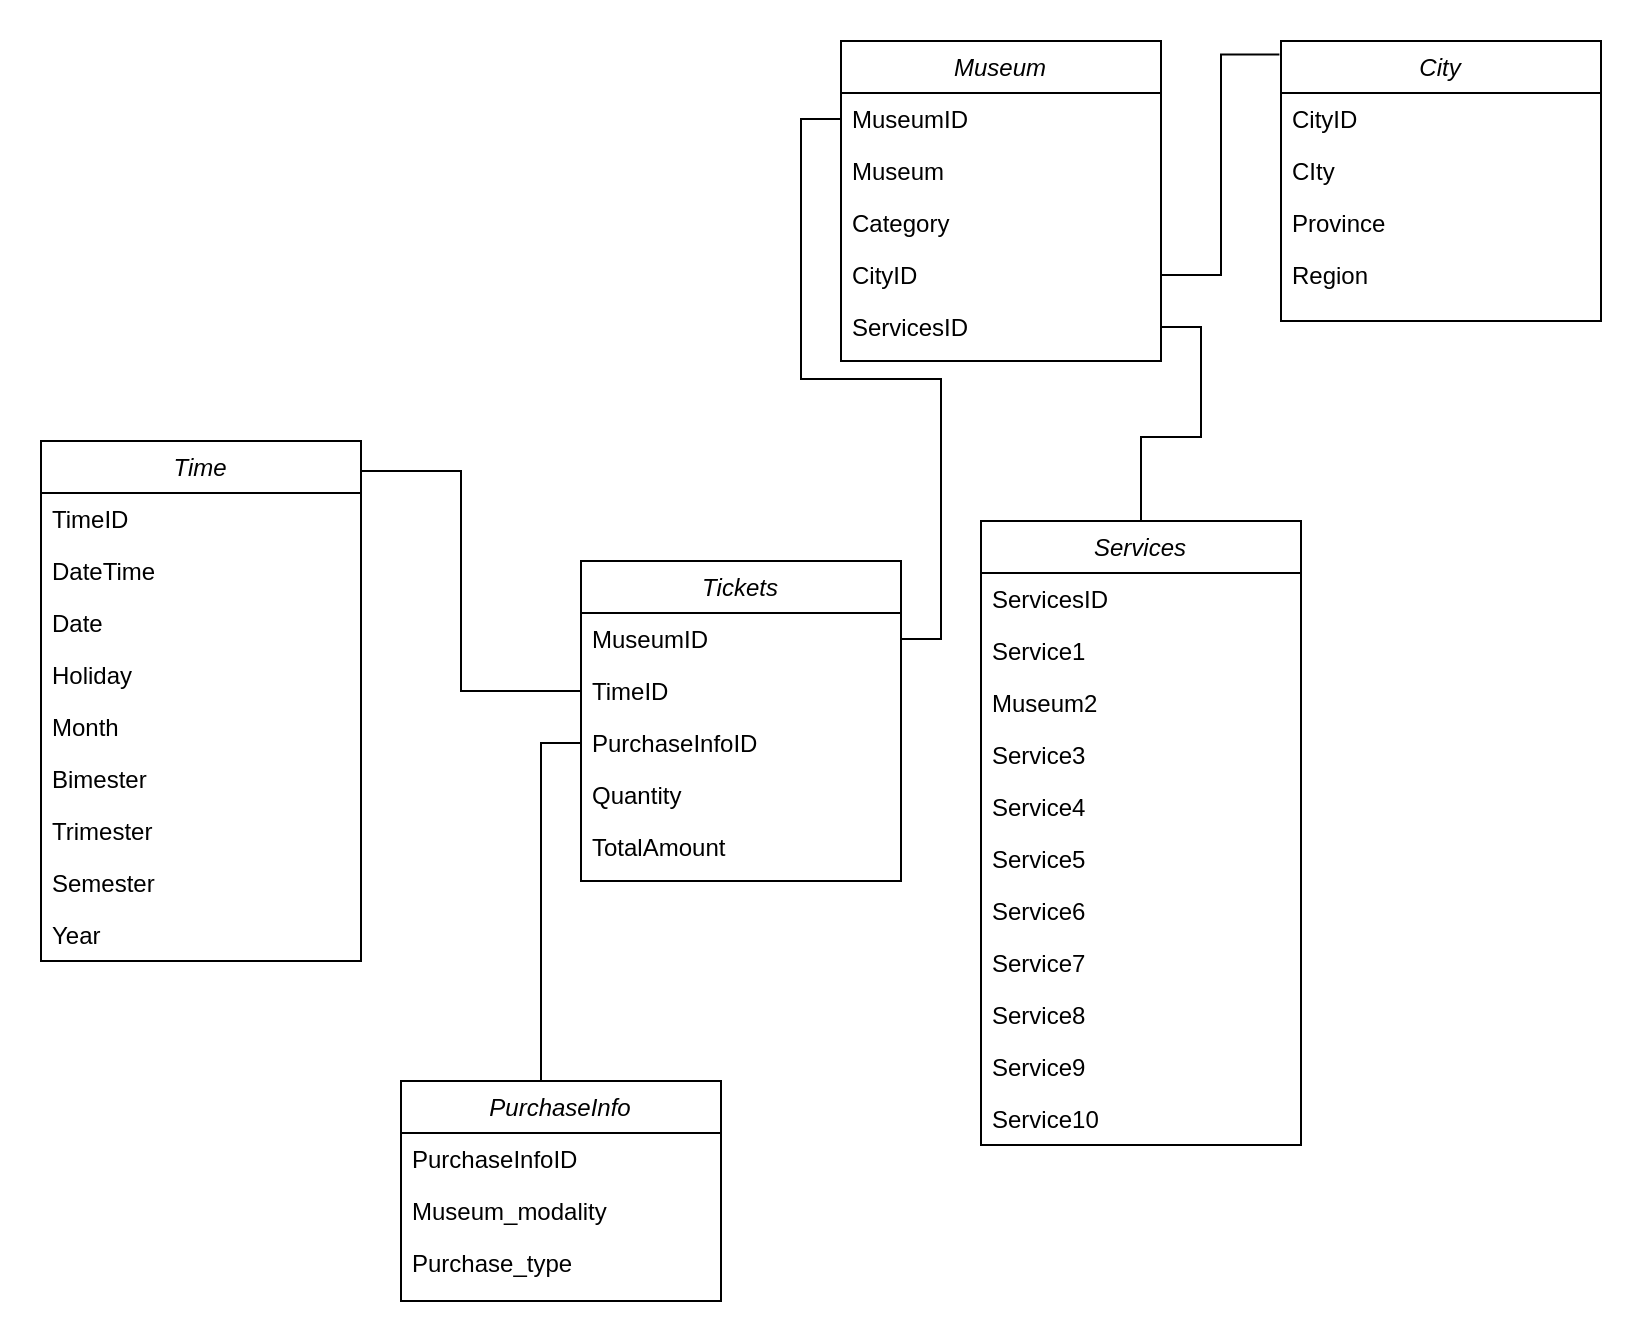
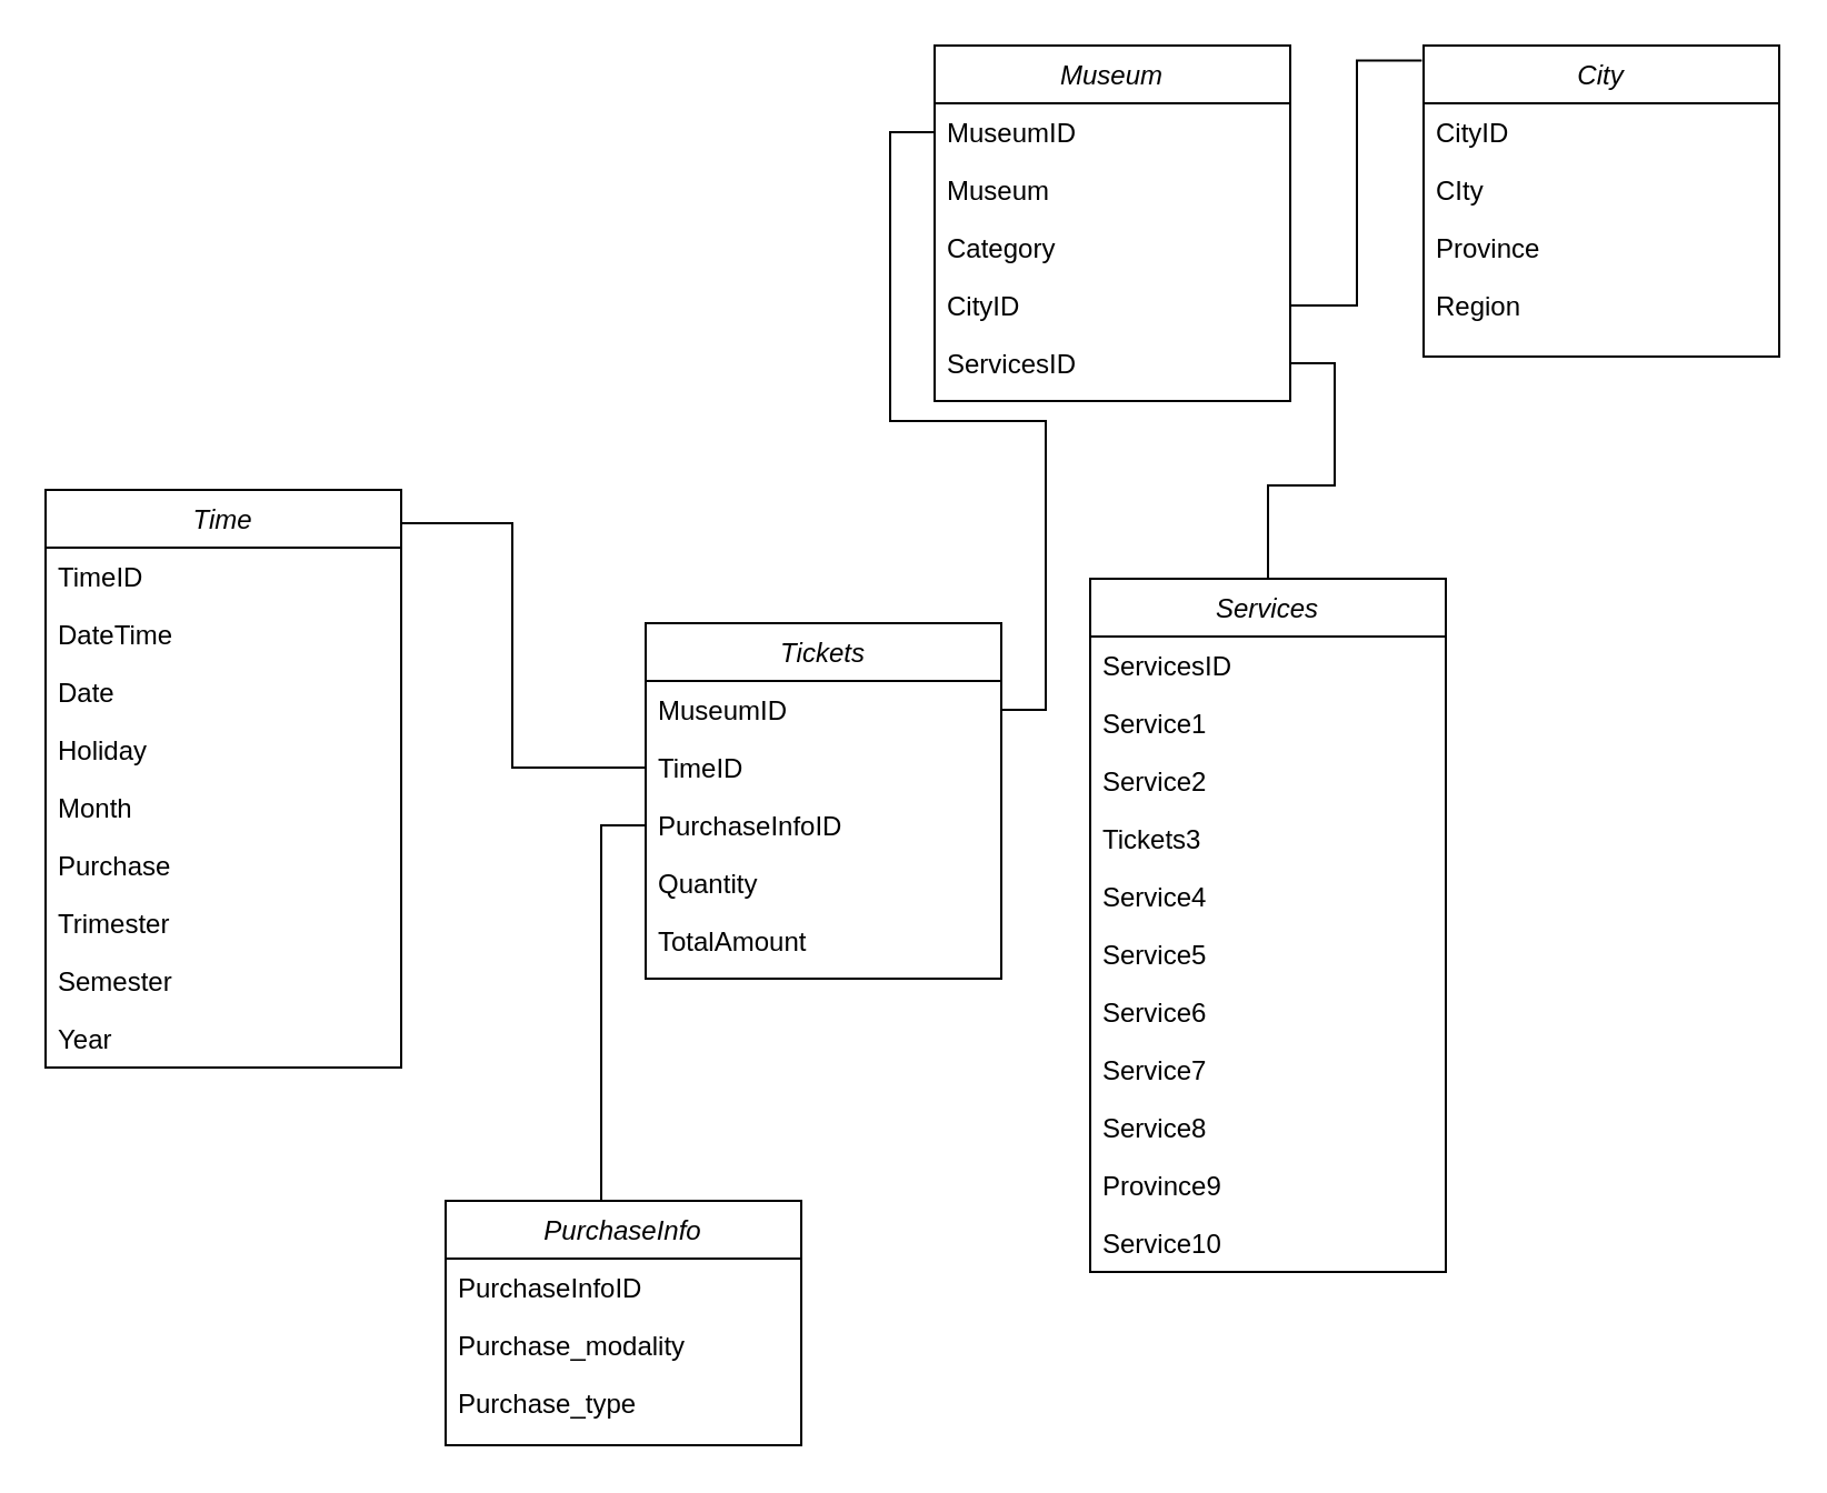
  <mxCell id="0" />
  <mxCell id="1" parent="0" />
  <mxCell id="2" value="Tickets" style="swimlane;fontStyle=2;align=center;verticalAlign=top;childLayout=stackLayout;horizontal=1;startSize=26;horizontalStack=0;resizeParent=1;resizeLast=0;collapsible=1;marginBottom=0;rounded=0;shadow=0;strokeWidth=1;" parent="1" vertex="1"><mxGeometry x="290" y="280" width="160" height="160" as="geometry"><mxRectangle x="230" y="140" width="160" height="26" as="alternateBounds" /></mxGeometry></mxCell>
  <mxCell id="3" value="MuseumID" style="text;align=left;verticalAlign=top;spacingLeft=4;spacingRight=4;overflow=hidden;rotatable=0;points=[[0,0.5],[1,0.5]];portConstraint=eastwest;" parent="2" vertex="1"><mxGeometry y="26" width="160" height="26" as="geometry" /></mxCell>
  <mxCell id="4" value="TimeID" style="text;align=left;verticalAlign=top;spacingLeft=4;spacingRight=4;overflow=hidden;rotatable=0;points=[[0,0.5],[1,0.5]];portConstraint=eastwest;rounded=0;shadow=0;html=0;" parent="2" vertex="1"><mxGeometry y="52" width="160" height="26" as="geometry" /></mxCell>
  <mxCell id="5" value="PurchaseInfoID" style="text;align=left;verticalAlign=top;spacingLeft=4;spacingRight=4;overflow=hidden;rotatable=0;points=[[0,0.5],[1,0.5]];portConstraint=eastwest;rounded=0;shadow=0;html=0;" parent="2" vertex="1"><mxGeometry y="78" width="160" height="26" as="geometry" /></mxCell>
  <mxCell id="6" value="Quantity&#10;" style="text;align=left;verticalAlign=top;spacingLeft=4;spacingRight=4;overflow=hidden;rotatable=0;points=[[0,0.5],[1,0.5]];portConstraint=eastwest;rounded=0;shadow=0;html=0;" vertex="1" parent="2"><mxGeometry y="104" width="160" height="26" as="geometry" /></mxCell>
  <mxCell id="7" value="TotalAmount" style="text;align=left;verticalAlign=top;spacingLeft=4;spacingRight=4;overflow=hidden;rotatable=0;points=[[0,0.5],[1,0.5]];portConstraint=eastwest;rounded=0;shadow=0;html=0;" vertex="1" parent="2"><mxGeometry y="130" width="160" height="26" as="geometry" /></mxCell>
  <mxCell id="8" value="Museum" style="swimlane;fontStyle=2;align=center;verticalAlign=top;childLayout=stackLayout;horizontal=1;startSize=26;horizontalStack=0;resizeParent=1;resizeLast=0;collapsible=1;marginBottom=0;rounded=0;shadow=0;strokeWidth=1;" vertex="1" parent="1"><mxGeometry x="420" y="20" width="160" height="160" as="geometry"><mxRectangle x="230" y="140" width="160" height="26" as="alternateBounds" /></mxGeometry></mxCell>
  <mxCell id="9" value="MuseumID" style="text;align=left;verticalAlign=top;spacingLeft=4;spacingRight=4;overflow=hidden;rotatable=0;points=[[0,0.5],[1,0.5]];portConstraint=eastwest;" vertex="1" parent="8"><mxGeometry y="26" width="160" height="26" as="geometry" /></mxCell>
  <mxCell id="10" value="Museum" style="text;align=left;verticalAlign=top;spacingLeft=4;spacingRight=4;overflow=hidden;rotatable=0;points=[[0,0.5],[1,0.5]];portConstraint=eastwest;rounded=0;shadow=0;html=0;" vertex="1" parent="8"><mxGeometry y="52" width="160" height="26" as="geometry" /></mxCell>
  <mxCell id="11" value="Category" style="text;align=left;verticalAlign=top;spacingLeft=4;spacingRight=4;overflow=hidden;rotatable=0;points=[[0,0.5],[1,0.5]];portConstraint=eastwest;rounded=0;shadow=0;html=0;" vertex="1" parent="8"><mxGeometry y="78" width="160" height="26" as="geometry" /></mxCell>
  <mxCell id="12" value="CityID" style="text;align=left;verticalAlign=top;spacingLeft=4;spacingRight=4;overflow=hidden;rotatable=0;points=[[0,0.5],[1,0.5]];portConstraint=eastwest;rounded=0;shadow=0;html=0;" vertex="1" parent="8"><mxGeometry y="104" width="160" height="26" as="geometry" /></mxCell>
  <mxCell id="13" value="ServicesID" style="text;align=left;verticalAlign=top;spacingLeft=4;spacingRight=4;overflow=hidden;rotatable=0;points=[[0,0.5],[1,0.5]];portConstraint=eastwest;rounded=0;shadow=0;html=0;" vertex="1" parent="8"><mxGeometry y="130" width="160" height="26" as="geometry" /></mxCell>
  <mxCell id="14" value="City" style="swimlane;fontStyle=2;align=center;verticalAlign=top;childLayout=stackLayout;horizontal=1;startSize=26;horizontalStack=0;resizeParent=1;resizeLast=0;collapsible=1;marginBottom=0;rounded=0;shadow=0;strokeWidth=1;" vertex="1" parent="1"><mxGeometry x="640" y="20" width="160" height="140" as="geometry"><mxRectangle x="230" y="140" width="160" height="26" as="alternateBounds" /></mxGeometry></mxCell>
  <mxCell id="15" value="CityID" style="text;align=left;verticalAlign=top;spacingLeft=4;spacingRight=4;overflow=hidden;rotatable=0;points=[[0,0.5],[1,0.5]];portConstraint=eastwest;" vertex="1" parent="14"><mxGeometry y="26" width="160" height="26" as="geometry" /></mxCell>
  <mxCell id="16" value="CIty" style="text;align=left;verticalAlign=top;spacingLeft=4;spacingRight=4;overflow=hidden;rotatable=0;points=[[0,0.5],[1,0.5]];portConstraint=eastwest;rounded=0;shadow=0;html=0;" vertex="1" parent="14"><mxGeometry y="52" width="160" height="26" as="geometry" /></mxCell>
  <mxCell id="17" value="Province" style="text;align=left;verticalAlign=top;spacingLeft=4;spacingRight=4;overflow=hidden;rotatable=0;points=[[0,0.5],[1,0.5]];portConstraint=eastwest;rounded=0;shadow=0;html=0;" vertex="1" parent="14"><mxGeometry y="78" width="160" height="26" as="geometry" /></mxCell>
  <mxCell id="18" value="Region" style="text;align=left;verticalAlign=top;spacingLeft=4;spacingRight=4;overflow=hidden;rotatable=0;points=[[0,0.5],[1,0.5]];portConstraint=eastwest;rounded=0;shadow=0;html=0;" vertex="1" parent="14"><mxGeometry y="104" width="160" height="26" as="geometry" /></mxCell>
  <mxCell id="19" style="edgeStyle=orthogonalEdgeStyle;rounded=0;orthogonalLoop=1;jettySize=auto;html=1;entryX=-0.005;entryY=0.048;entryDx=0;entryDy=0;entryPerimeter=0;endArrow=none;endFill=0;" edge="1" parent="1" source="12" target="14"><mxGeometry relative="1" as="geometry" /></mxCell>
  <mxCell id="20" value="Services" style="swimlane;fontStyle=2;align=center;verticalAlign=top;childLayout=stackLayout;horizontal=1;startSize=26;horizontalStack=0;resizeParent=1;resizeLast=0;collapsible=1;marginBottom=0;rounded=0;shadow=0;strokeWidth=1;" vertex="1" parent="1"><mxGeometry x="490" y="260" width="160" height="312" as="geometry"><mxRectangle x="230" y="140" width="160" height="26" as="alternateBounds" /></mxGeometry></mxCell>
  <mxCell id="21" value="ServicesID" style="text;align=left;verticalAlign=top;spacingLeft=4;spacingRight=4;overflow=hidden;rotatable=0;points=[[0,0.5],[1,0.5]];portConstraint=eastwest;" vertex="1" parent="20"><mxGeometry y="26" width="160" height="26" as="geometry" /></mxCell>
  <mxCell id="22" value="Service1" style="text;align=left;verticalAlign=top;spacingLeft=4;spacingRight=4;overflow=hidden;rotatable=0;points=[[0,0.5],[1,0.5]];portConstraint=eastwest;rounded=0;shadow=0;html=0;" vertex="1" parent="20"><mxGeometry y="52" width="160" height="26" as="geometry" /></mxCell>
- <mxCell id="23" value="Museum2" style="text;align=left;verticalAlign=top;spacingLeft=4;spacingRight=4;overflow=hidden;rotatable=0;points=[[0,0.5],[1,0.5]];portConstraint=eastwest;rounded=0;shadow=0;html=0;" vertex="1" parent="20"><mxGeometry y="78" width="160" height="26" as="geometry" /></mxCell>
- <mxCell id="24" value="Service3" style="text;align=left;verticalAlign=top;spacingLeft=4;spacingRight=4;overflow=hidden;rotatable=0;points=[[0,0.5],[1,0.5]];portConstraint=eastwest;rounded=0;shadow=0;html=0;" vertex="1" parent="20"><mxGeometry y="104" width="160" height="26" as="geometry" /></mxCell>
+ <mxCell id="23" value="Service2" style="text;align=left;verticalAlign=top;spacingLeft=4;spacingRight=4;overflow=hidden;rotatable=0;points=[[0,0.5],[1,0.5]];portConstraint=eastwest;rounded=0;shadow=0;html=0;" vertex="1" parent="20"><mxGeometry y="78" width="160" height="26" as="geometry" /></mxCell>
+ <mxCell id="24" value="Tickets3" style="text;align=left;verticalAlign=top;spacingLeft=4;spacingRight=4;overflow=hidden;rotatable=0;points=[[0,0.5],[1,0.5]];portConstraint=eastwest;rounded=0;shadow=0;html=0;" vertex="1" parent="20"><mxGeometry y="104" width="160" height="26" as="geometry" /></mxCell>
  <mxCell id="25" value="Service4" style="text;align=left;verticalAlign=top;spacingLeft=4;spacingRight=4;overflow=hidden;rotatable=0;points=[[0,0.5],[1,0.5]];portConstraint=eastwest;rounded=0;shadow=0;html=0;" vertex="1" parent="20"><mxGeometry y="130" width="160" height="26" as="geometry" /></mxCell>
  <mxCell id="26" value="Service5" style="text;align=left;verticalAlign=top;spacingLeft=4;spacingRight=4;overflow=hidden;rotatable=0;points=[[0,0.5],[1,0.5]];portConstraint=eastwest;rounded=0;shadow=0;html=0;" vertex="1" parent="20"><mxGeometry y="156" width="160" height="26" as="geometry" /></mxCell>
  <mxCell id="27" value="Service6" style="text;align=left;verticalAlign=top;spacingLeft=4;spacingRight=4;overflow=hidden;rotatable=0;points=[[0,0.5],[1,0.5]];portConstraint=eastwest;rounded=0;shadow=0;html=0;" vertex="1" parent="20"><mxGeometry y="182" width="160" height="26" as="geometry" /></mxCell>
  <mxCell id="28" value="Service7" style="text;align=left;verticalAlign=top;spacingLeft=4;spacingRight=4;overflow=hidden;rotatable=0;points=[[0,0.5],[1,0.5]];portConstraint=eastwest;rounded=0;shadow=0;html=0;" vertex="1" parent="20"><mxGeometry y="208" width="160" height="26" as="geometry" /></mxCell>
  <mxCell id="29" value="Service8" style="text;align=left;verticalAlign=top;spacingLeft=4;spacingRight=4;overflow=hidden;rotatable=0;points=[[0,0.5],[1,0.5]];portConstraint=eastwest;rounded=0;shadow=0;html=0;" vertex="1" parent="20"><mxGeometry y="234" width="160" height="26" as="geometry" /></mxCell>
- <mxCell id="30" value="Service9" style="text;align=left;verticalAlign=top;spacingLeft=4;spacingRight=4;overflow=hidden;rotatable=0;points=[[0,0.5],[1,0.5]];portConstraint=eastwest;rounded=0;shadow=0;html=0;" vertex="1" parent="20"><mxGeometry y="260" width="160" height="26" as="geometry" /></mxCell>
+ <mxCell id="30" value="Province9" style="text;align=left;verticalAlign=top;spacingLeft=4;spacingRight=4;overflow=hidden;rotatable=0;points=[[0,0.5],[1,0.5]];portConstraint=eastwest;rounded=0;shadow=0;html=0;" vertex="1" parent="20"><mxGeometry y="260" width="160" height="26" as="geometry" /></mxCell>
  <mxCell id="31" value="Service10" style="text;align=left;verticalAlign=top;spacingLeft=4;spacingRight=4;overflow=hidden;rotatable=0;points=[[0,0.5],[1,0.5]];portConstraint=eastwest;rounded=0;shadow=0;html=0;" vertex="1" parent="20"><mxGeometry y="286" width="160" height="26" as="geometry" /></mxCell>
  <mxCell id="32" value="Time" style="swimlane;fontStyle=2;align=center;verticalAlign=top;childLayout=stackLayout;horizontal=1;startSize=26;horizontalStack=0;resizeParent=1;resizeLast=0;collapsible=1;marginBottom=0;rounded=0;shadow=0;strokeWidth=1;" vertex="1" parent="1"><mxGeometry x="20" y="220" width="160" height="260" as="geometry"><mxRectangle x="230" y="140" width="160" height="26" as="alternateBounds" /></mxGeometry></mxCell>
  <mxCell id="33" value="TimeID" style="text;align=left;verticalAlign=top;spacingLeft=4;spacingRight=4;overflow=hidden;rotatable=0;points=[[0,0.5],[1,0.5]];portConstraint=eastwest;" vertex="1" parent="32"><mxGeometry y="26" width="160" height="26" as="geometry" /></mxCell>
  <mxCell id="34" value="DateTime" style="text;align=left;verticalAlign=top;spacingLeft=4;spacingRight=4;overflow=hidden;rotatable=0;points=[[0,0.5],[1,0.5]];portConstraint=eastwest;rounded=0;shadow=0;html=0;" vertex="1" parent="32"><mxGeometry y="52" width="160" height="26" as="geometry" /></mxCell>
  <mxCell id="35" value="Date" style="text;align=left;verticalAlign=top;spacingLeft=4;spacingRight=4;overflow=hidden;rotatable=0;points=[[0,0.5],[1,0.5]];portConstraint=eastwest;rounded=0;shadow=0;html=0;" vertex="1" parent="32"><mxGeometry y="78" width="160" height="26" as="geometry" /></mxCell>
  <mxCell id="36" value="Holiday" style="text;align=left;verticalAlign=top;spacingLeft=4;spacingRight=4;overflow=hidden;rotatable=0;points=[[0,0.5],[1,0.5]];portConstraint=eastwest;rounded=0;shadow=0;html=0;" vertex="1" parent="32"><mxGeometry y="104" width="160" height="26" as="geometry" /></mxCell>
  <mxCell id="37" value="Month" style="text;align=left;verticalAlign=top;spacingLeft=4;spacingRight=4;overflow=hidden;rotatable=0;points=[[0,0.5],[1,0.5]];portConstraint=eastwest;rounded=0;shadow=0;html=0;" vertex="1" parent="32"><mxGeometry y="130" width="160" height="26" as="geometry" /></mxCell>
- <mxCell id="38" value="Bimester" style="text;align=left;verticalAlign=top;spacingLeft=4;spacingRight=4;overflow=hidden;rotatable=0;points=[[0,0.5],[1,0.5]];portConstraint=eastwest;rounded=0;shadow=0;html=0;" vertex="1" parent="32"><mxGeometry y="156" width="160" height="26" as="geometry" /></mxCell>
+ <mxCell id="38" value="Purchase" style="text;align=left;verticalAlign=top;spacingLeft=4;spacingRight=4;overflow=hidden;rotatable=0;points=[[0,0.5],[1,0.5]];portConstraint=eastwest;rounded=0;shadow=0;html=0;" vertex="1" parent="32"><mxGeometry y="156" width="160" height="26" as="geometry" /></mxCell>
  <mxCell id="39" value="Trimester" style="text;align=left;verticalAlign=top;spacingLeft=4;spacingRight=4;overflow=hidden;rotatable=0;points=[[0,0.5],[1,0.5]];portConstraint=eastwest;rounded=0;shadow=0;html=0;" vertex="1" parent="32"><mxGeometry y="182" width="160" height="26" as="geometry" /></mxCell>
  <mxCell id="40" value="Semester" style="text;align=left;verticalAlign=top;spacingLeft=4;spacingRight=4;overflow=hidden;rotatable=0;points=[[0,0.5],[1,0.5]];portConstraint=eastwest;rounded=0;shadow=0;html=0;" vertex="1" parent="32"><mxGeometry y="208" width="160" height="26" as="geometry" /></mxCell>
  <mxCell id="41" value="Year" style="text;align=left;verticalAlign=top;spacingLeft=4;spacingRight=4;overflow=hidden;rotatable=0;points=[[0,0.5],[1,0.5]];portConstraint=eastwest;rounded=0;shadow=0;html=0;" vertex="1" parent="32"><mxGeometry y="234" width="160" height="26" as="geometry" /></mxCell>
  <mxCell id="42" style="edgeStyle=orthogonalEdgeStyle;rounded=0;orthogonalLoop=1;jettySize=auto;html=1;endArrow=none;endFill=0;" edge="1" parent="1" source="4"><mxGeometry relative="1" as="geometry"><mxPoint x="180" y="235" as="targetPoint" /><Array as="points"><mxPoint x="230" y="345" /><mxPoint x="230" y="235" /></Array></mxGeometry></mxCell>
  <mxCell id="43" value="PurchaseInfo" style="swimlane;fontStyle=2;align=center;verticalAlign=top;childLayout=stackLayout;horizontal=1;startSize=26;horizontalStack=0;resizeParent=1;resizeLast=0;collapsible=1;marginBottom=0;rounded=0;shadow=0;strokeWidth=1;" vertex="1" parent="1"><mxGeometry x="200" y="540" width="160" height="110" as="geometry"><mxRectangle x="230" y="140" width="160" height="26" as="alternateBounds" /></mxGeometry></mxCell>
  <mxCell id="44" value="PurchaseInfoID" style="text;align=left;verticalAlign=top;spacingLeft=4;spacingRight=4;overflow=hidden;rotatable=0;points=[[0,0.5],[1,0.5]];portConstraint=eastwest;" vertex="1" parent="43"><mxGeometry y="26" width="160" height="26" as="geometry" /></mxCell>
- <mxCell id="45" value="Museum_modality" style="text;align=left;verticalAlign=top;spacingLeft=4;spacingRight=4;overflow=hidden;rotatable=0;points=[[0,0.5],[1,0.5]];portConstraint=eastwest;rounded=0;shadow=0;html=0;" vertex="1" parent="43"><mxGeometry y="52" width="160" height="26" as="geometry" /></mxCell>
+ <mxCell id="45" value="Purchase_modality" style="text;align=left;verticalAlign=top;spacingLeft=4;spacingRight=4;overflow=hidden;rotatable=0;points=[[0,0.5],[1,0.5]];portConstraint=eastwest;rounded=0;shadow=0;html=0;" vertex="1" parent="43"><mxGeometry y="52" width="160" height="26" as="geometry" /></mxCell>
  <mxCell id="46" value="Purchase_type" style="text;align=left;verticalAlign=top;spacingLeft=4;spacingRight=4;overflow=hidden;rotatable=0;points=[[0,0.5],[1,0.5]];portConstraint=eastwest;rounded=0;shadow=0;html=0;" vertex="1" parent="43"><mxGeometry y="78" width="160" height="26" as="geometry" /></mxCell>
  <mxCell id="47" style="edgeStyle=orthogonalEdgeStyle;rounded=0;orthogonalLoop=1;jettySize=auto;html=1;endArrow=none;endFill=0;" edge="1" parent="1" source="5" target="43"><mxGeometry relative="1" as="geometry"><Array as="points"><mxPoint x="270" y="371" /></Array></mxGeometry></mxCell>
  <mxCell id="48" style="edgeStyle=orthogonalEdgeStyle;rounded=0;orthogonalLoop=1;jettySize=auto;html=1;endArrow=none;endFill=0;entryX=0;entryY=0.5;entryDx=0;entryDy=0;" edge="1" parent="1" source="3" target="9"><mxGeometry relative="1" as="geometry"><mxPoint x="696" y="319" as="targetPoint" /></mxGeometry></mxCell>
  <mxCell id="49" style="edgeStyle=orthogonalEdgeStyle;rounded=0;orthogonalLoop=1;jettySize=auto;html=1;startArrow=none;startFill=0;endArrow=none;endFill=0;entryX=0.5;entryY=0;entryDx=0;entryDy=0;" edge="1" parent="1" source="13" target="20"><mxGeometry relative="1" as="geometry"><mxPoint x="500" y="260" as="targetPoint" /><Array as="points"><mxPoint x="600" y="163" /><mxPoint x="600" y="218" /><mxPoint x="570" y="218" /></Array></mxGeometry></mxCell>
